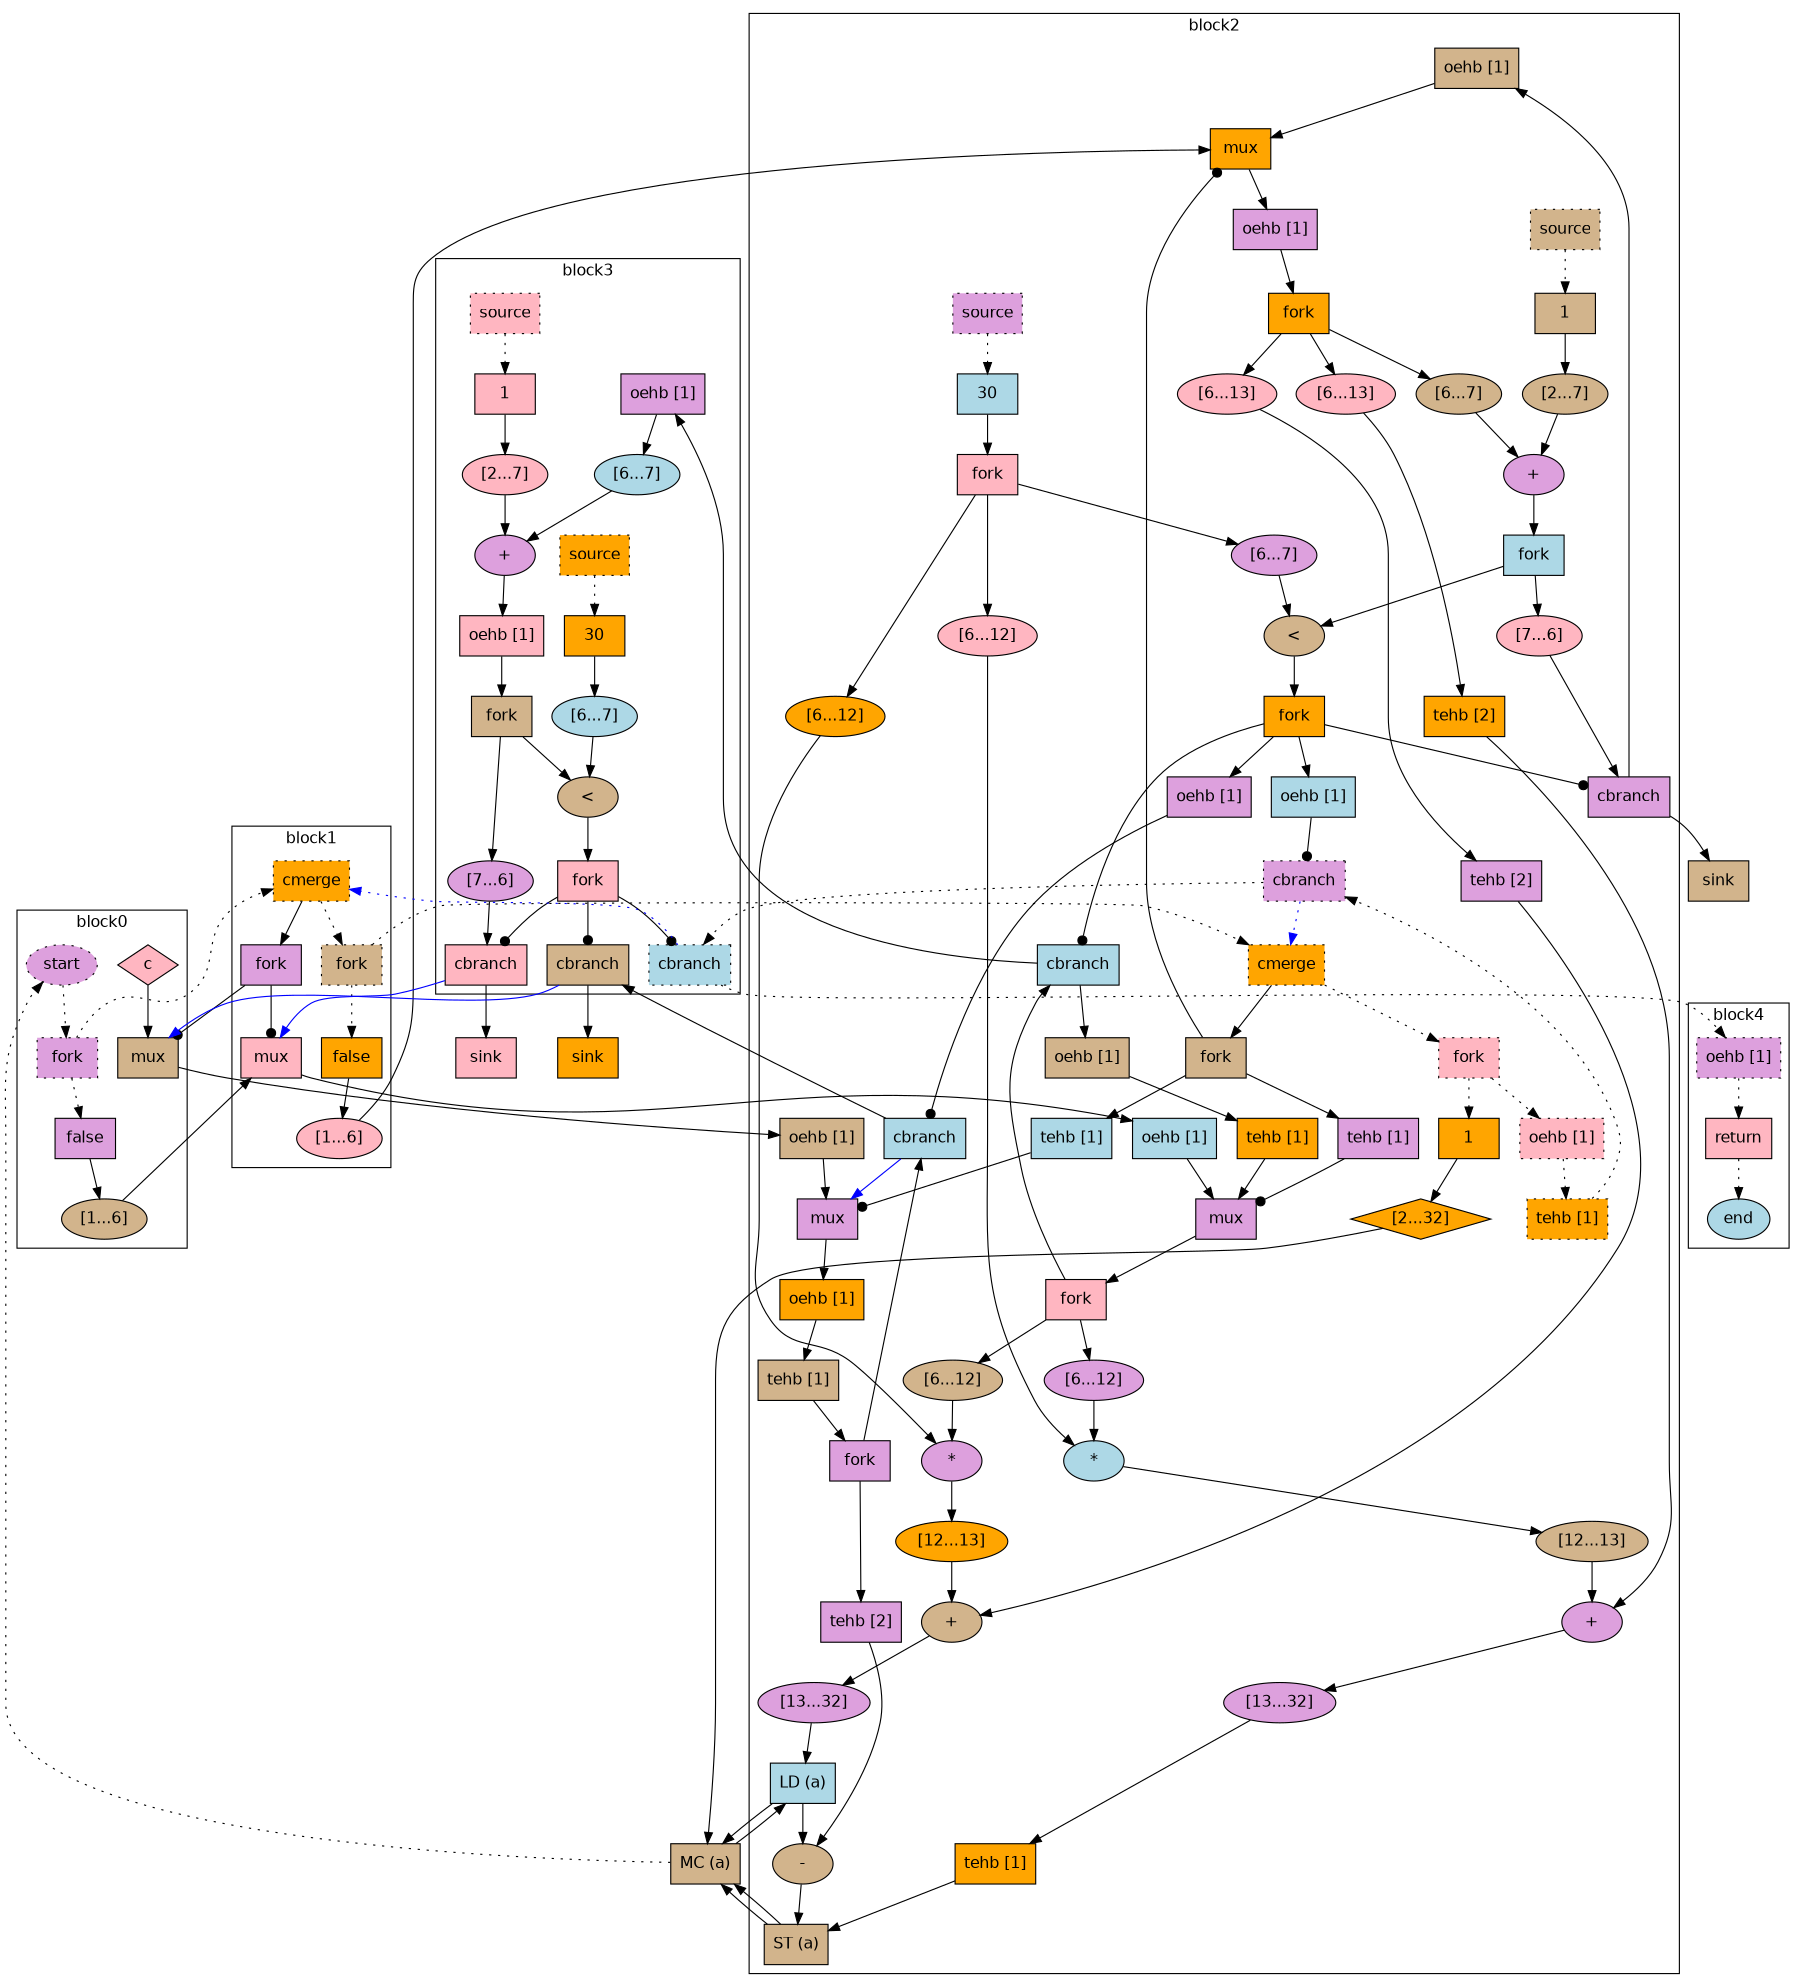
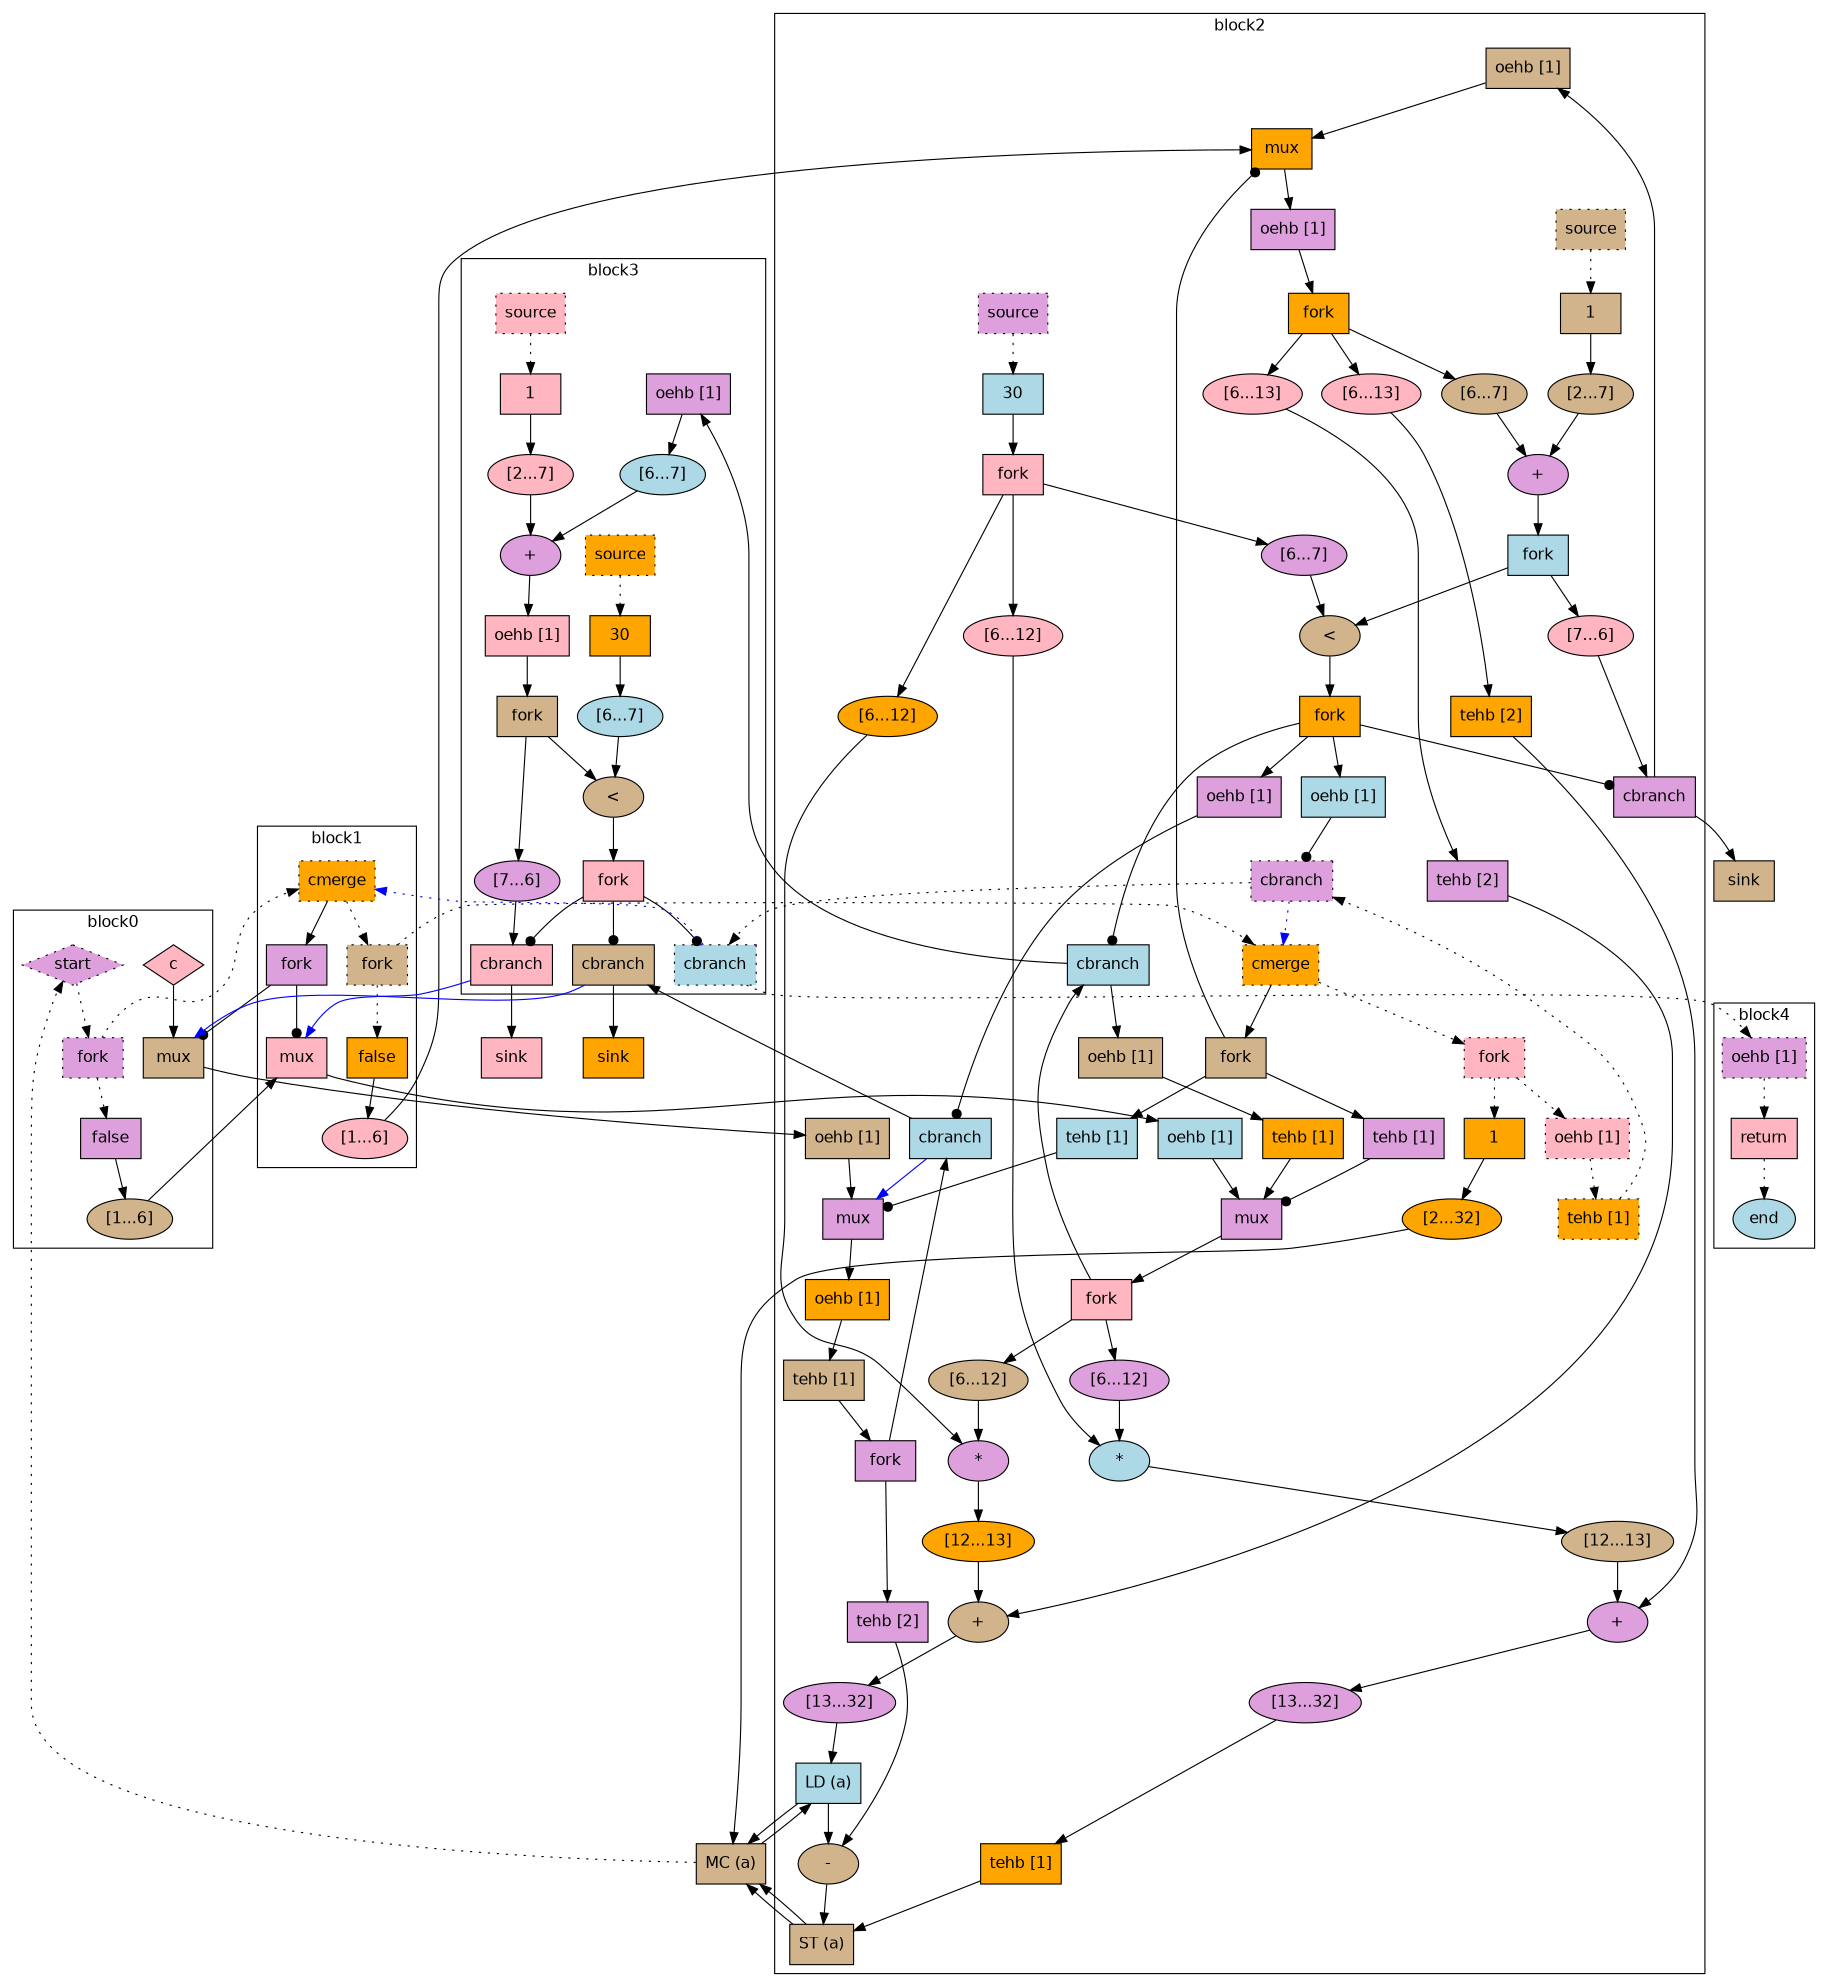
  digraph {
    compound=true
    fontname="DejaVu Sans"
    splines=spline
    node [fillcolor=plum fontname="DejaVu Sans" mlir_op="arith.extsi" shape=box style=filled]
    edge [arrowhead=normal arrowtail=none dir=both fontname="DejaVu Sans" style=solid]
    n1 [fillcolor=lightpink label=c mlir_op="handshake.func" shape=diamond style="solid,filled"]
    n2 [fillcolor=tan label=mux mlir_op="handshake.mux"]
-   n3 [label=start mlir_op="handshake.func" shape=ellipse style="dotted,filled"]
+   n3 [label=start mlir_op="handshake.func" shape=diamond style="dotted,filled"]
    n4 [label=fork mlir_op="handshake.fork" style="filled, dotted"]
    n5 [label=false mlir_op="handshake.constant"]
    n6 [fillcolor=tan label="[1...6]" shape=oval]
    n7 [fillcolor=lightpink label=mux mlir_op="handshake.mux"]
    n8 [fillcolor=orange label=cmerge mlir_op="handshake.control_merge" style="filled, dotted"]
    n9 [label=fork mlir_op="handshake.fork"]
    n10 [fillcolor=tan label=fork mlir_op="handshake.fork" style="filled, dotted"]
    n11 [fillcolor=orange label=false mlir_op="handshake.constant"]
    n12 [fillcolor=lightpink label="[1...6]" shape=oval]
    n13 [fillcolor=tan label="oehb [1]" mlir_op="handshake.oehb"]
    n14 [fillcolor=orange label=mux mlir_op="handshake.mux"]
    n15 [label="oehb [1]" mlir_op="handshake.oehb"]
    n16 [fillcolor=orange label=fork mlir_op="handshake.fork"]
    n17 [fillcolor=lightpink label="[6...13]" shape=oval]
    n18 [fillcolor=lightpink label="[6...13]" shape=oval]
    n19 [fillcolor=tan label="[6...7]" shape=oval]
    n20 [fillcolor=orange label="tehb [2]" mlir_op="handshake.tehb"]
    n21 [label="tehb [2]" mlir_op="handshake.tehb"]
    n22 [label="+" mlir_op="arith.addi" shape=oval]
    n23 [fillcolor=tan label="oehb [1]" mlir_op="handshake.oehb"]
    n24 [label=mux mlir_op="handshake.mux"]
    n25 [fillcolor=lightblue label="tehb [1]" mlir_op="handshake.tehb"]
    n26 [fillcolor=orange label="oehb [1]" mlir_op="handshake.oehb"]
    n27 [fillcolor=tan label="tehb [1]" mlir_op="handshake.tehb"]
    n28 [label=fork mlir_op="handshake.fork"]
    n29 [label="tehb [2]" mlir_op="handshake.tehb"]
    n30 [fillcolor=lightblue label=cbranch mlir_op="handshake.cond_br"]
    n31 [fillcolor=lightblue label="oehb [1]" mlir_op="handshake.oehb"]
    n32 [label=mux mlir_op="handshake.mux"]
    n33 [label="tehb [1]" mlir_op="handshake.tehb"]
    n34 [fillcolor=tan label="oehb [1]" mlir_op="handshake.oehb"]
    n35 [fillcolor=orange label="tehb [1]" mlir_op="handshake.tehb"]
    n36 [fillcolor=lightpink label=fork mlir_op="handshake.fork"]
    n37 [label="[6...12]" shape=oval]
    n38 [fillcolor=tan label="[6...12]" shape=oval]
    n39 [fillcolor=lightblue label=cbranch mlir_op="handshake.cond_br"]
    n40 [fillcolor=lightblue label="*" mlir_op="arith.muli" shape=oval]
    n41 [label="*" mlir_op="arith.muli" shape=oval]
    n42 [fillcolor=orange label=cmerge mlir_op="handshake.control_merge" style="filled, dotted"]
    n43 [fillcolor=tan label=fork mlir_op="handshake.fork"]
    n44 [fillcolor=lightpink label=fork mlir_op="handshake.fork" style="filled, dotted"]
    n45 [fillcolor=orange label=1 mlir_op="handshake.constant"]
    n46 [fillcolor=lightpink label="oehb [1]" mlir_op="handshake.oehb" style="filled, dotted"]
-   n47 [fillcolor=orange label="[2...32]" shape=diamond]
+   n47 [fillcolor=orange label="[2...32]" shape=oval]
    n48 [label=source mlir_op="handshake.source" style="filled, dotted"]
    n49 [fillcolor=lightblue label=30 mlir_op="handshake.constant"]
    n50 [fillcolor=lightpink label=fork mlir_op="handshake.fork"]
    n51 [fillcolor=lightpink label="[6...12]" shape=oval]
    n52 [fillcolor=orange label="[6...12]" shape=oval]
    n53 [label="[6...7]" shape=oval]
    n54 [fillcolor=tan label="<" mlir_op="arith.cmpi<" shape=oval]
    n55 [fillcolor=tan label=source mlir_op="handshake.source" style="filled, dotted"]
    n56 [fillcolor=tan label=1 mlir_op="handshake.constant"]
    n57 [fillcolor=tan label="[2...7]" shape=oval]
    n58 [fillcolor=orange label="[12...13]" shape=oval]
    n59 [fillcolor=tan label="+" mlir_op="arith.addi" shape=oval]
    n60 [label="[13...32]" shape=oval]
    n61 [fillcolor=lightblue label="LD (a)" mlir_op="handshake.mc_load"]
    n62 [fillcolor=tan label="-" mlir_op="arith.subi" shape=oval]
    n63 [fillcolor=tan label="ST (a)" mlir_op="handshake.mc_store"]
    n64 [fillcolor=tan label="[12...13]" shape=oval]
    n65 [label="+" mlir_op="arith.addi" shape=oval]
    n66 [label="[13...32]" shape=oval]
    n67 [fillcolor=orange label="tehb [1]" mlir_op="handshake.tehb"]
    n68 [fillcolor=lightblue label=fork mlir_op="handshake.fork"]
    n69 [fillcolor=lightpink label="[7...6]" mlir_op="arith.trunci" shape=oval]
    n70 [label=cbranch mlir_op="handshake.cond_br"]
    n71 [fillcolor=orange label=fork mlir_op="handshake.fork"]
    n72 [label="oehb [1]" mlir_op="handshake.oehb"]
    n73 [fillcolor=lightblue label="oehb [1]" mlir_op="handshake.oehb"]
    n74 [fillcolor=orange label="tehb [1]" mlir_op="handshake.tehb" style="filled, dotted"]
    n75 [label=cbranch mlir_op="handshake.cond_br" style="filled, dotted"]
    n76 [label="oehb [1]" mlir_op="handshake.oehb"]
    n77 [fillcolor=lightblue label="[6...7]" shape=oval]
    n78 [label="+" mlir_op="arith.addi" shape=oval]
    n79 [fillcolor=orange label=source mlir_op="handshake.source" style="filled, dotted"]
    n80 [fillcolor=orange label=30 mlir_op="handshake.constant"]
    n81 [fillcolor=lightblue label="[6...7]" shape=oval]
    n82 [fillcolor=tan label="<" mlir_op="arith.cmpi<" shape=oval]
    n83 [fillcolor=lightpink label=source mlir_op="handshake.source" style="filled, dotted"]
    n84 [fillcolor=lightpink label=1 mlir_op="handshake.constant"]
    n85 [fillcolor=lightpink label="[2...7]" shape=oval]
    n86 [fillcolor=lightpink label="oehb [1]" mlir_op="handshake.oehb"]
    n87 [fillcolor=tan label=fork mlir_op="handshake.fork"]
    n88 [label="[7...6]" mlir_op="arith.trunci" shape=oval]
    n89 [fillcolor=lightpink label=cbranch mlir_op="handshake.cond_br"]
    n90 [fillcolor=lightpink label=fork mlir_op="handshake.fork"]
    n91 [fillcolor=tan label=cbranch mlir_op="handshake.cond_br"]
    n92 [fillcolor=lightblue label=cbranch mlir_op="handshake.cond_br" style="filled, dotted"]
    n93 [label="oehb [1]" mlir_op="handshake.oehb" style="filled, dotted"]
    n94 [fillcolor=lightpink label=return mlir_op="handshake.return"]
    n95 [fillcolor=lightblue label=end mlir_op="handshake.end" shape=ellipse]
    n96 [fillcolor=tan label="MC (a)" mlir_op="handshake.mem_controller"]
    n97 [fillcolor=tan label=sink mlir_op="handshake.sink"]
    n98 [fillcolor=lightpink label=sink mlir_op="handshake.sink"]
    n99 [fillcolor=orange label=sink mlir_op="handshake.sink"]
    subgraph cluster_1 {
      label=block0
      n1
      n2
      n3
      n4
      n5
      n6
    }
    subgraph cluster_2 {
      label=block1
      n7
      n8
      n9
      n10
      n11
      n12
    }
    subgraph cluster_3 {
      label=block2
      n13
      n14
      n15
      n16
      n17
      n18
      n19
      n20
      n21
      n22
      n23
      n24
      n25
      n26
      n27
      n28
      n29
      n30
      n31
      n32
      n33
      n34
      n35
      n36
      n37
      n38
      n39
      n40
      n41
      n42
      n43
      n44
      n45
      n46
      n47
      n48
      n49
      n50
      n51
      n52
      n53
      n54
      n55
      n56
      n57
      n58
      n59
      n60
      n61
      n62
      n63
      n64
      n65
      n66
      n67
      n68
      n69
      n70
      n71
      n72
      n73
      n74
      n75
    }
    subgraph cluster_4 {
      label=block3
      n76
      n77
      n78
      n79
      n80
      n81
      n82
      n83
      n84
      n85
      n86
      n87
      n88
      n89
      n90
      n91
      n92
    }
    subgraph cluster_5 {
      label=block4
      n93
      n94
      n95
    }
    n1 -> n2
    n2 -> n23
    n3 -> n4 [style=dotted]
    n4 -> n5 [style=dotted]
    n4 -> n8 [style=dotted]
    n5 -> n6
    n6 -> n7
    n7 -> n31
    n8 -> n9
    n8 -> n10 [style=dotted]
    n9 -> n2 [arrowhead=dot]
    n9 -> n7 [arrowhead=dot]
    n10 -> n11 [style=dotted]
    n10 -> n42 [style=dotted]
    n11 -> n12
    n12 -> n14
    n13 -> n14
    n14 -> n15
    n15 -> n16
    n16 -> n17
    n16 -> n18
    n16 -> n19
    n17 -> n20
    n18 -> n21
    n19 -> n22
    n20 -> n65
    n21 -> n59
    n22 -> n68
    n23 -> n24
    n24 -> n26
    n25 -> n24 [arrowhead=dot]
    n26 -> n27
    n27 -> n28
    n28 -> n29
    n28 -> n30
    n29 -> n62
    n30 -> n24 [color=blue]
    n30 -> n91
    n31 -> n32
    n32 -> n36
    n33 -> n32 [arrowhead=dot]
    n34 -> n35
    n35 -> n32
    n36 -> n37
    n36 -> n38
    n36 -> n39
    n37 -> n40
    n38 -> n41
    n39 -> n34
    n39 -> n76
    n40 -> n64
    n41 -> n58
    n42 -> n43
    n42 -> n44 [style=dotted]
    n43 -> n14 [arrowhead=dot]
    n43 -> n25
    n43 -> n33
    n44 -> n45 [style=dotted]
    n44 -> n46 [style=dotted]
    n45 -> n47
    n46 -> n74 [style=dotted]
    n47 -> n96
    n48 -> n49 [style=dotted]
    n49 -> n50
    n50 -> n51
    n50 -> n52
    n50 -> n53
    n51 -> n40
    n52 -> n41
    n53 -> n54
    n54 -> n71
    n55 -> n56 [style=dotted]
    n56 -> n57
    n57 -> n22
    n58 -> n59
    n59 -> n60
    n60 -> n61
    n61 -> n62
    n61 -> n96
    n62 -> n63
    n63 -> n96
    n63 -> n96
    n64 -> n65
    n65 -> n66
    n66 -> n67
    n67 -> n63
    n68 -> n54
    n68 -> n69
    n69 -> n70
    n70 -> n13
    n70 -> n97
    n71 -> n39 [arrowhead=dot]
    n71 -> n70 [arrowhead=dot]
    n71 -> n72
    n71 -> n73
    n72 -> n30 [arrowhead=dot]
    n73 -> n75 [arrowhead=dot]
    n74 -> n75 [style=dotted]
    n75 -> n42 [color=blue style=dotted]
    n75 -> n92 [style=dotted]
    n76 -> n77
    n77 -> n78
    n78 -> n86
    n79 -> n80 [style=dotted]
    n80 -> n81
    n81 -> n82
    n82 -> n90
    n83 -> n84 [style=dotted]
    n84 -> n85
    n85 -> n78
    n86 -> n87
    n87 -> n82
    n87 -> n88
    n88 -> n89
    n89 -> n7 [color=blue]
    n89 -> n98
    n90 -> n89 [arrowhead=dot]
    n90 -> n91 [arrowhead=dot]
    n90 -> n92 [arrowhead=dot]
    n91 -> n2 [color=blue]
    n91 -> n99
    n92 -> n8 [color=blue style=dotted]
    n92 -> n93 [style=dotted]
    n93 -> n94 [style=dotted]
    n94 -> n95 [style=dotted]
    n96 -> n3 [style=dotted]
    n96 -> n61
  }
